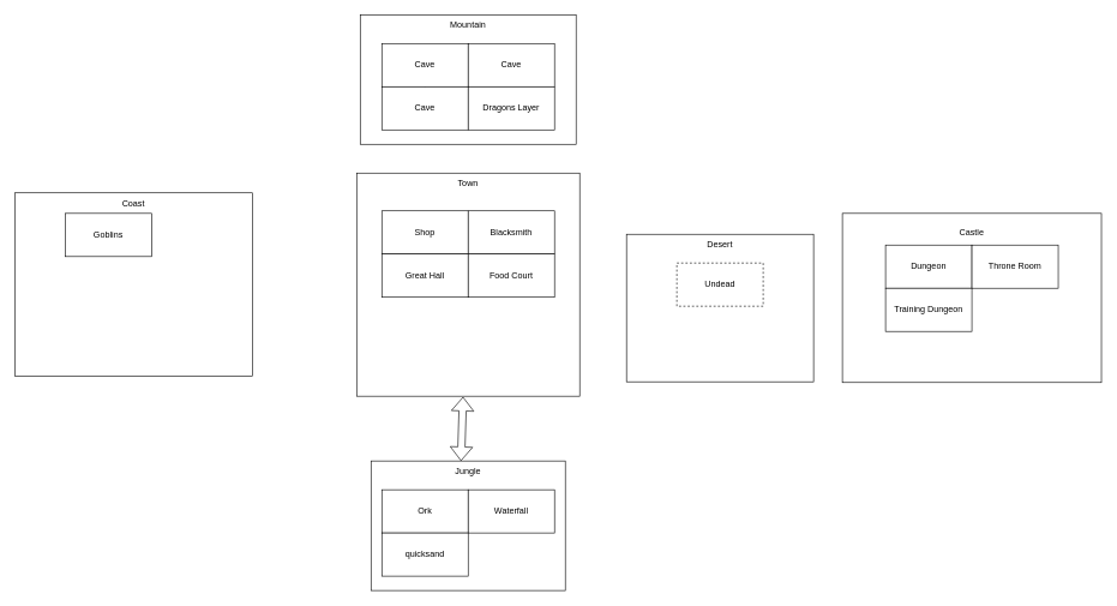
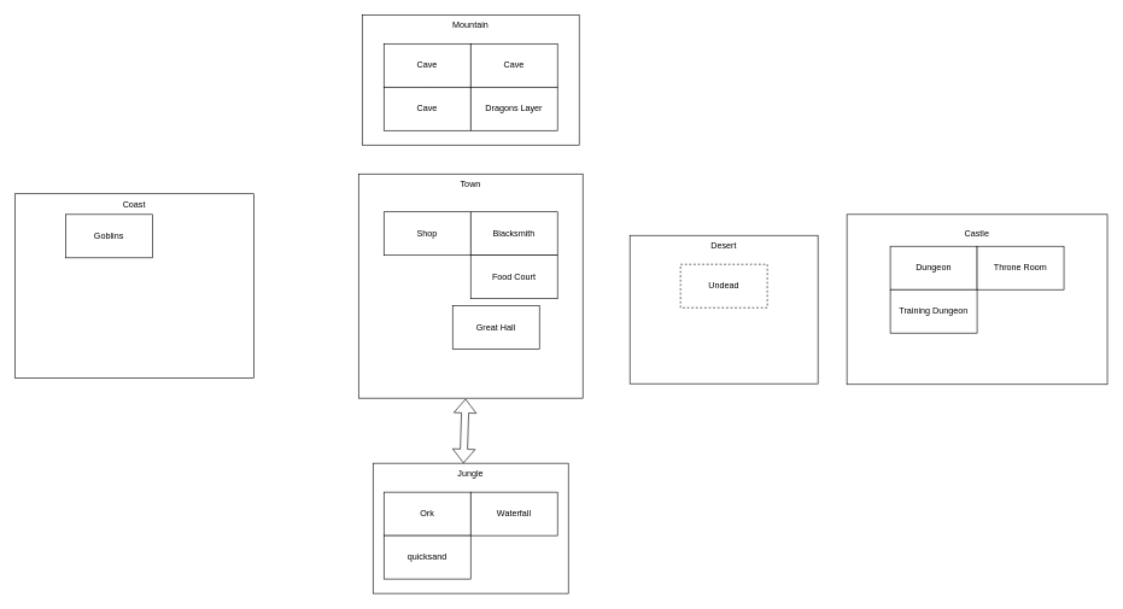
  <mxCell id="0" />
  <mxCell id="1" parent="0" />
  <mxCell id="2" value="Town" style="whiteSpace=wrap;html=1;aspect=fixed;align=center;verticalAlign=top;" parent="1" vertex="1"><mxGeometry x="495" y="240" width="310" height="310" as="geometry" /></mxCell>
  <mxCell id="3" value="Shop" style="rounded=0;whiteSpace=wrap;html=1;" parent="1" vertex="1"><mxGeometry x="530" y="292.5" width="120" height="60" as="geometry" /></mxCell>
  <mxCell id="4" value="Blacksmith" style="rounded=0;whiteSpace=wrap;html=1;" parent="1" vertex="1"><mxGeometry x="650" y="292.5" width="120" height="60" as="geometry" /></mxCell>
- <mxCell id="5" value="Great Hall" style="rounded=0;whiteSpace=wrap;html=1;" parent="1" vertex="1"><mxGeometry x="530" y="352.5" width="120" height="60" as="geometry" /></mxCell>
+ <mxCell id="5" value="Great Hall" style="rounded=0;whiteSpace=wrap;html=1;" parent="1" vertex="1"><mxGeometry x="625" y="422.5" width="120" height="60" as="geometry" /></mxCell>
  <mxCell id="6" value="Food Court" style="rounded=0;whiteSpace=wrap;html=1;" parent="1" vertex="1"><mxGeometry x="650" y="352.5" width="120" height="60" as="geometry" /></mxCell>
  <mxCell id="7" style="edgeStyle=orthogonalEdgeStyle;rounded=0;orthogonalLoop=1;jettySize=auto;html=1;exitX=0.5;exitY=1;exitDx=0;exitDy=0;" parent="1" edge="1"><mxGeometry relative="1" as="geometry"><mxPoint x="710" y="382.5" as="sourcePoint" /><mxPoint x="710" y="382.5" as="targetPoint" /></mxGeometry></mxCell>
  <mxCell id="8" value="&lt;div align=&quot;center&quot;&gt;&lt;blockquote&gt;&lt;div&gt;Castle&lt;/div&gt;&lt;/blockquote&gt;&lt;/div&gt;" style="rounded=0;whiteSpace=wrap;html=1;align=center;labelPosition=center;verticalLabelPosition=middle;verticalAlign=top;" parent="1" vertex="1"><mxGeometry x="1170" y="296" width="360" height="235" as="geometry" /></mxCell>
  <mxCell id="9" value="&lt;div&gt;Jungle&lt;/div&gt;" style="rounded=0;whiteSpace=wrap;html=1;align=center;verticalAlign=top;" parent="1" vertex="1"><mxGeometry x="515" y="640" width="270" height="180" as="geometry" /></mxCell>
  <mxCell id="10" value="&lt;div&gt;Coast&lt;/div&gt;" style="rounded=0;whiteSpace=wrap;html=1;align=center;horizontal=1;verticalAlign=top;" parent="1" vertex="1"><mxGeometry x="20" y="267.5" width="330" height="255" as="geometry" /></mxCell>
  <mxCell id="11" value="Mountain" style="rounded=0;whiteSpace=wrap;html=1;verticalAlign=top;" parent="1" vertex="1"><mxGeometry x="500" y="20" width="300" height="180" as="geometry" /></mxCell>
  <mxCell id="12" value="" style="edgeStyle=orthogonalEdgeStyle;rounded=0;orthogonalLoop=1;jettySize=auto;html=1;" parent="1" source="13" target="17" edge="1"><mxGeometry relative="1" as="geometry" /></mxCell>
  <mxCell id="13" value="Cave" style="rounded=0;whiteSpace=wrap;html=1;" parent="1" vertex="1"><mxGeometry x="530" y="60" width="120" height="60" as="geometry" /></mxCell>
  <mxCell id="14" value="Desert" style="rounded=0;whiteSpace=wrap;html=1;verticalAlign=top;" parent="1" vertex="1"><mxGeometry x="870" y="325" width="260" height="205" as="geometry" /></mxCell>
  <mxCell id="15" value="Dungeon" style="rounded=0;whiteSpace=wrap;html=1;" parent="1" vertex="1"><mxGeometry x="1230" y="340" width="120" height="60" as="geometry" /></mxCell>
  <mxCell id="16" value="Cave" style="rounded=0;whiteSpace=wrap;html=1;" parent="1" vertex="1"><mxGeometry x="650" y="60" width="120" height="60" as="geometry" /></mxCell>
  <mxCell id="17" value="Cave" style="rounded=0;whiteSpace=wrap;html=1;" parent="1" vertex="1"><mxGeometry x="530" y="120" width="120" height="60" as="geometry" /></mxCell>
  <mxCell id="18" value="Dragons Layer" style="rounded=0;whiteSpace=wrap;html=1;" parent="1" vertex="1"><mxGeometry x="650" y="120" width="120" height="60" as="geometry" /></mxCell>
  <mxCell id="19" value="Throne Room" style="rounded=0;whiteSpace=wrap;html=1;align=center;" parent="1" vertex="1"><mxGeometry x="1350" y="340" width="120" height="60" as="geometry" /></mxCell>
  <mxCell id="20" value="Undead" style="rounded=0;whiteSpace=wrap;html=1;align=center;dashed=1;" parent="1" vertex="1"><mxGeometry x="940" y="365" width="120" height="60" as="geometry" /></mxCell>
  <mxCell id="21" value="" style="shape=flexArrow;endArrow=classic;startArrow=classic;html=1;entryX=0.477;entryY=1.003;entryDx=0;entryDy=0;entryPerimeter=0;" parent="1" target="2" edge="1"><mxGeometry width="100" height="100" relative="1" as="geometry"><mxPoint x="640" y="640" as="sourcePoint" /><mxPoint x="740" y="540" as="targetPoint" /></mxGeometry></mxCell>
  <mxCell id="22" value="Ork" style="rounded=0;whiteSpace=wrap;html=1;align=center;" parent="1" vertex="1"><mxGeometry x="530" y="680" width="120" height="60" as="geometry" /></mxCell>
  <mxCell id="23" value="Waterfall" style="rounded=0;whiteSpace=wrap;html=1;align=center;" parent="1" vertex="1"><mxGeometry x="650" y="680" width="120" height="60" as="geometry" /></mxCell>
  <mxCell id="24" value="Training Dungeon" style="rounded=0;whiteSpace=wrap;html=1;align=center;" parent="1" vertex="1"><mxGeometry x="1230" y="400" width="120" height="60" as="geometry" /></mxCell>
  <mxCell id="25" value="quicksand" style="rounded=0;whiteSpace=wrap;html=1;align=center;" parent="1" vertex="1"><mxGeometry x="530" y="740" width="120" height="60" as="geometry" /></mxCell>
  <mxCell id="26" value="Goblins" style="rounded=0;whiteSpace=wrap;html=1;align=center;" parent="1" vertex="1"><mxGeometry x="90" y="296" width="120" height="60" as="geometry" /></mxCell>
